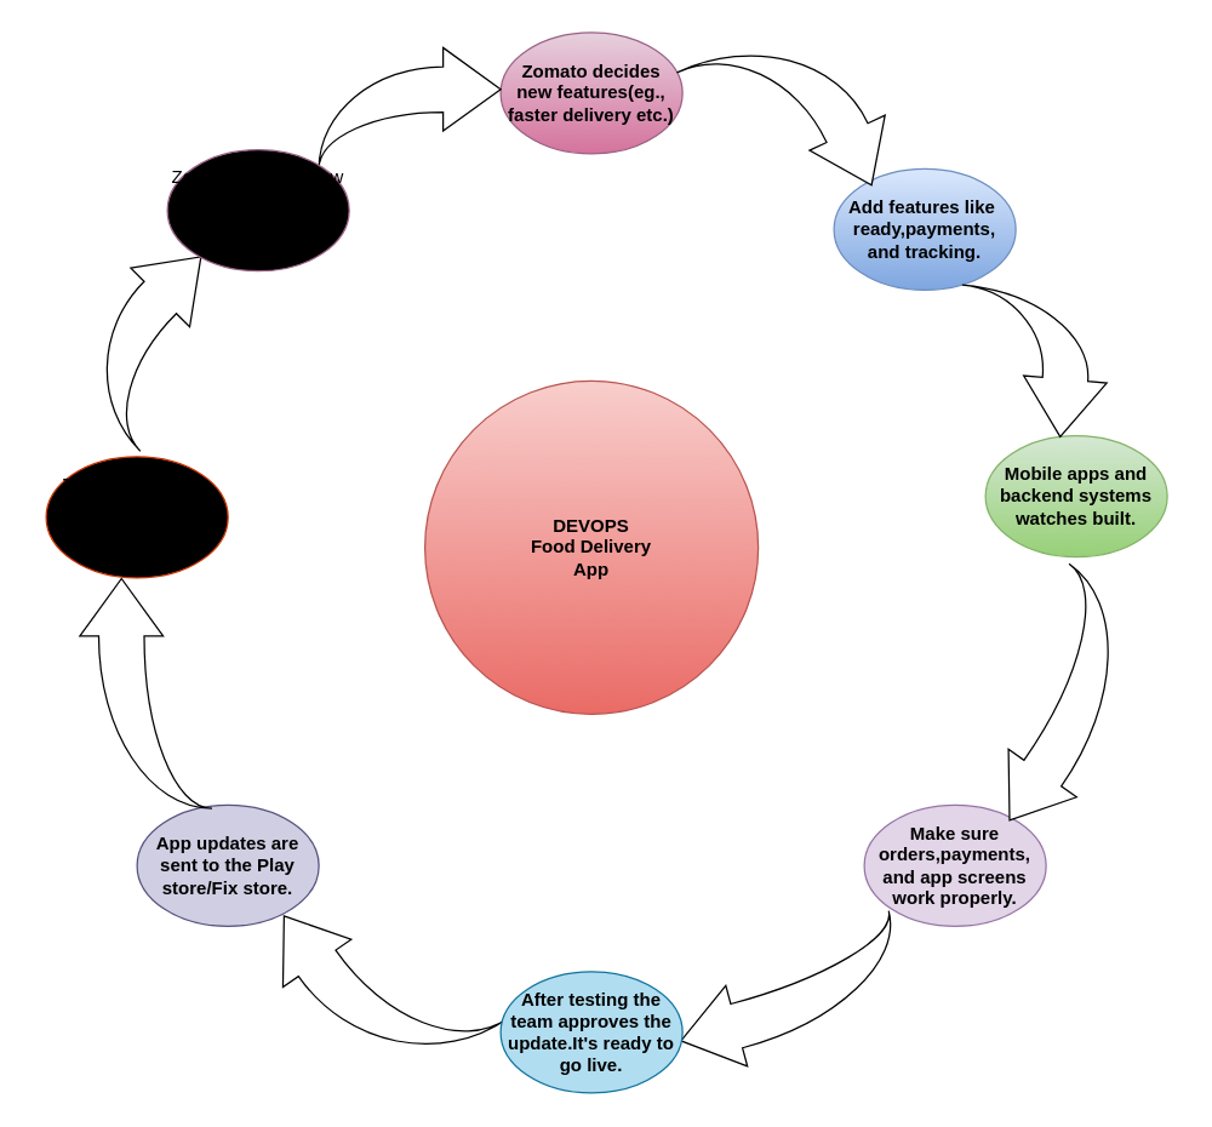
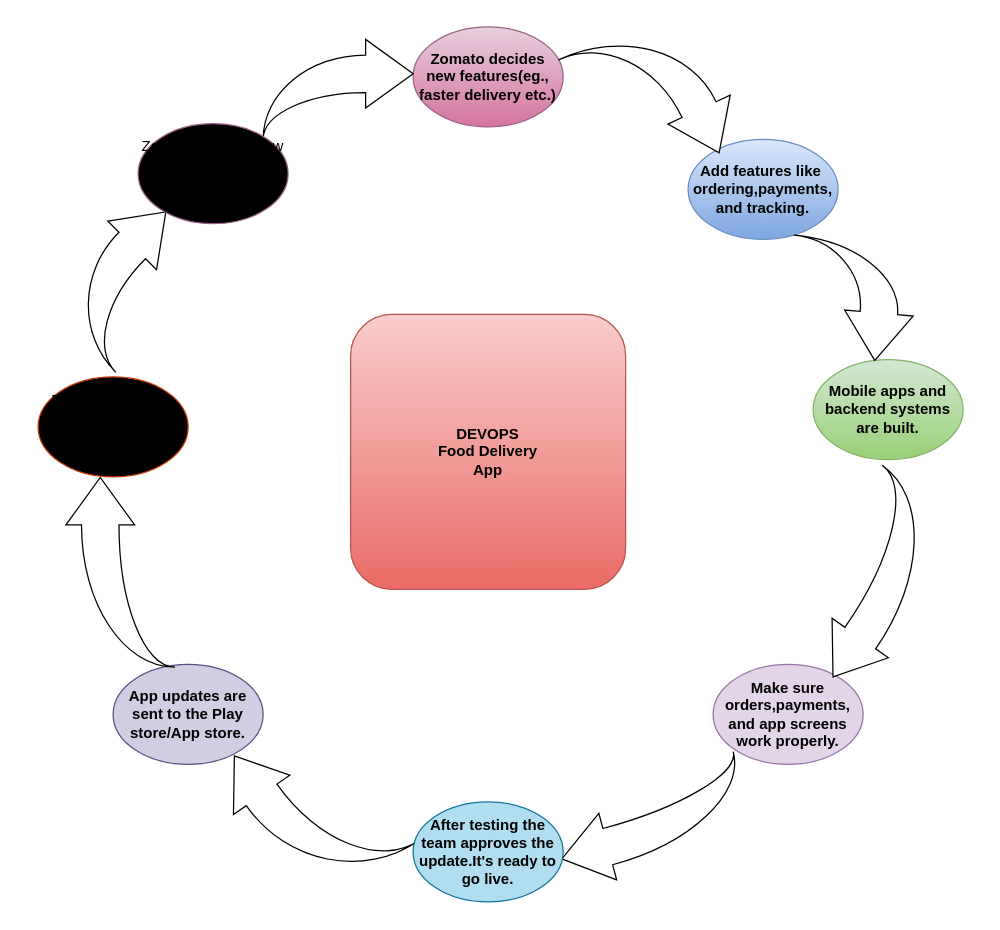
  <mxCell id="0" />
  <mxCell id="1" parent="0" />
  <mxCell id="2" value="&lt;b&gt;Zomato decides&lt;/b&gt;&lt;div&gt;&lt;b&gt;new features(eg.,&lt;/b&gt;&lt;/div&gt;&lt;div&gt;&lt;b&gt;faster delivery etc.)&lt;/b&gt;&lt;/div&gt;" style="ellipse;whiteSpace=wrap;html=1;fillColor=#e6d0de;gradientColor=#d5739d;strokeColor=#996185;" vertex="1" parent="1"><mxGeometry x="330" y="20" width="120" height="80" as="geometry" /></mxCell>
- <mxCell id="3" value="&lt;b&gt;Add features like&amp;nbsp;&lt;/b&gt;&lt;div&gt;&lt;b&gt;ready,payments,&lt;/b&gt;&lt;/div&gt;&lt;div&gt;&lt;b&gt;and tracking.&lt;/b&gt;&lt;/div&gt;" style="ellipse;whiteSpace=wrap;html=1;fillColor=#dae8fc;gradientColor=#7ea6e0;strokeColor=#6c8ebf;" vertex="1" parent="1"><mxGeometry x="550" y="110" width="120" height="80" as="geometry" /></mxCell>
- <mxCell id="4" value="Mobile apps and backend systems watches built." style="ellipse;whiteSpace=wrap;html=1;fillColor=#d5e8d4;gradientColor=#97d077;strokeColor=#82b366;fontStyle=1" vertex="1" parent="1"><mxGeometry x="650" y="286.16" width="120" height="80" as="geometry" /></mxCell>
+ <mxCell id="3" value="&lt;b&gt;Add features like&amp;nbsp;&lt;/b&gt;&lt;div&gt;&lt;b&gt;ordering,payments,&lt;/b&gt;&lt;/div&gt;&lt;div&gt;&lt;b&gt;and tracking.&lt;/b&gt;&lt;/div&gt;" style="ellipse;whiteSpace=wrap;html=1;fillColor=#dae8fc;gradientColor=#7ea6e0;strokeColor=#6c8ebf;" vertex="1" parent="1"><mxGeometry x="550" y="110" width="120" height="80" as="geometry" /></mxCell>
+ <mxCell id="4" value="Mobile apps and backend systems are built." style="ellipse;whiteSpace=wrap;html=1;fillColor=#d5e8d4;gradientColor=#97d077;strokeColor=#82b366;fontStyle=1" vertex="1" parent="1"><mxGeometry x="650" y="286.16" width="120" height="80" as="geometry" /></mxCell>
  <mxCell id="5" value="&lt;b&gt;Zomato monitors app and servers.Fix any issues like app crashes etc..&lt;/b&gt;" style="ellipse;whiteSpace=wrap;html=1;fillColor=#fa6800;fontColor=#000000;strokeColor=#C73500;gradientColor=light-dark(#000000,#FF6666);gradientDirection=north;" vertex="1" parent="1"><mxGeometry x="30" y="300" width="120" height="80" as="geometry" /></mxCell>
  <mxCell id="6" value="Make sure orders,payments, and app screens work properly." style="ellipse;whiteSpace=wrap;html=1;fillColor=#e1d5e7;strokeColor=#9673a6;fontStyle=1" vertex="1" parent="1"><mxGeometry x="570" y="530" width="120" height="80" as="geometry" /></mxCell>
- <mxCell id="7" value="&lt;b&gt;App updates are sent to the Play store/Fix store.&lt;/b&gt;" style="ellipse;whiteSpace=wrap;html=1;fillColor=#d0cee2;strokeColor=#56517e;fontStyle=0" vertex="1" parent="1"><mxGeometry x="90" y="530" width="120" height="80" as="geometry" /></mxCell>
+ <mxCell id="7" value="&lt;b&gt;App updates are sent to the Play store/App store.&lt;/b&gt;" style="ellipse;whiteSpace=wrap;html=1;fillColor=#d0cee2;strokeColor=#56517e;fontStyle=0" vertex="1" parent="1"><mxGeometry x="90" y="530" width="120" height="80" as="geometry" /></mxCell>
  <mxCell id="8" value="" style="html=1;shadow=0;dashed=0;align=center;verticalAlign=middle;shape=mxgraph.arrows2.jumpInArrow;dy=15;dx=38;arrowHead=55;rotation=0;fillColor=light-dark(#FFFFFF,#CCCCFF);" vertex="1" parent="1"><mxGeometry x="210" width="120" height="80" as="geometry" y="30" /></mxCell>
  <mxCell id="9" value="" style="html=1;shadow=0;dashed=0;align=center;verticalAlign=middle;shape=mxgraph.arrows2.jumpInArrow;dy=15;dx=38;arrowHead=55;rotation=65;fillColor=light-dark(#FFFFFF,#CCCCFF);" vertex="1" parent="1"><mxGeometry x="462.19" y="21.4" width="121.64" height="112.58" as="geometry" /></mxCell>
  <mxCell id="10" value="" style="html=1;shadow=0;dashed=0;align=center;verticalAlign=middle;shape=mxgraph.arrows2.jumpInArrow;dy=15;dx=38;arrowHead=55;rotation=95;fillColor=light-dark(#FFFFFF,#CCCCFF);" vertex="1" parent="1"><mxGeometry x="633.52" y="187.51" width="94.2" height="100.74" as="geometry" /></mxCell>
  <mxCell id="11" value="" style="html=1;shadow=0;dashed=0;align=center;verticalAlign=middle;shape=mxgraph.arrows2.jumpInArrow;dy=15;dx=38;arrowHead=55;rotation=-45;fillColor=light-dark(#FFFFFF,#CCCCFF);" vertex="1" parent="1"><mxGeometry x="42.91" y="177.47" width="119.05" height="90" as="geometry" /></mxCell>
  <mxCell id="12" value="" style="html=1;shadow=0;dashed=0;align=center;verticalAlign=middle;shape=mxgraph.arrows2.jumpInArrow;dy=15;dx=38;arrowHead=55;rotation=-90;fillColor=light-dark(#FFFFFF,#CCCCFF);" vertex="1" parent="1"><mxGeometry x="20" y="412.68" width="151.72" height="87.32" as="geometry" /></mxCell>
  <mxCell id="13" value="" style="html=1;shadow=0;dashed=0;align=center;verticalAlign=middle;shape=mxgraph.arrows2.jumpInArrow;dy=15;dx=38;arrowHead=55;rotation=125;fillColor=light-dark(#FFFFFF,#CCCCFF);" vertex="1" parent="1"><mxGeometry x="616.18" y="417.03" width="161.22" height="92.48" as="geometry" /></mxCell>
  <mxCell id="14" value="" style="html=1;shadow=0;dashed=0;align=center;verticalAlign=middle;shape=mxgraph.arrows2.jumpInArrow;dy=15;dx=38;arrowHead=55;rotation=-195;fillColor=light-dark(#FFFFFF,#CCCCFF);" vertex="1" parent="1"><mxGeometry x="443.78" y="618.56" width="154.64" height="74.9" as="geometry" /></mxCell>
  <mxCell id="15" value="" style="html=1;shadow=0;dashed=0;align=center;verticalAlign=middle;shape=mxgraph.arrows2.jumpInArrow;dy=15;dx=38;arrowHead=55;rotation=-125;fillColor=light-dark(#FFFFFF,#CCCCFF);" vertex="1" parent="1"><mxGeometry x="179.68" y="589.83" width="140" height="110" as="geometry" /></mxCell>
- <mxCell id="16" value="&lt;b&gt;DEVOPS&lt;/b&gt;&lt;div&gt;&lt;b&gt;Food Delivery&lt;/b&gt;&lt;/div&gt;&lt;div&gt;&lt;b&gt;App&lt;/b&gt;&lt;/div&gt;" style="ellipse;whiteSpace=wrap;html=1;aspect=fixed;fillColor=#f8cecc;strokeColor=#b85450;gradientColor=#ea6b66;" vertex="1" parent="1"><mxGeometry x="280" y="250" width="220" height="220" as="geometry" /></mxCell>
+ <mxCell id="16" value="&lt;b&gt;DEVOPS&lt;/b&gt;&lt;div&gt;&lt;b&gt;Food Delivery&lt;/b&gt;&lt;/div&gt;&lt;div&gt;&lt;b&gt;App&lt;/b&gt;&lt;/div&gt;" style="whiteSpace=wrap;html=1;aspect=fixed;fillColor=#f8cecc;strokeColor=#b85450;gradientColor=#ea6b66;rounded=1;" vertex="1" parent="1"><mxGeometry x="280" y="250" width="220" height="220" as="geometry" /></mxCell>
  <mxCell id="17" value="&lt;b&gt;After testing the team approves the update.It's ready to go live.&lt;/b&gt;" style="ellipse;whiteSpace=wrap;html=1;fillColor=#b1ddf0;strokeColor=#10739e;" vertex="1" parent="1"><mxGeometry x="330" y="640" width="120" height="80" as="geometry" /></mxCell>
  <mxCell id="18" value="&lt;div&gt;Zomato watches how the app performs.&lt;/div&gt;&lt;div&gt;&lt;div&gt;Uses feedback to improve.&lt;/div&gt;&lt;/div&gt;" style="ellipse;whiteSpace=wrap;html=1;fillColor=light-dark(#E6D0DE,#009999);gradientColor=#d5739d;strokeColor=#996185;" vertex="1" parent="1"><mxGeometry x="110" y="97.47" width="120" height="80" as="geometry" /></mxCell>
